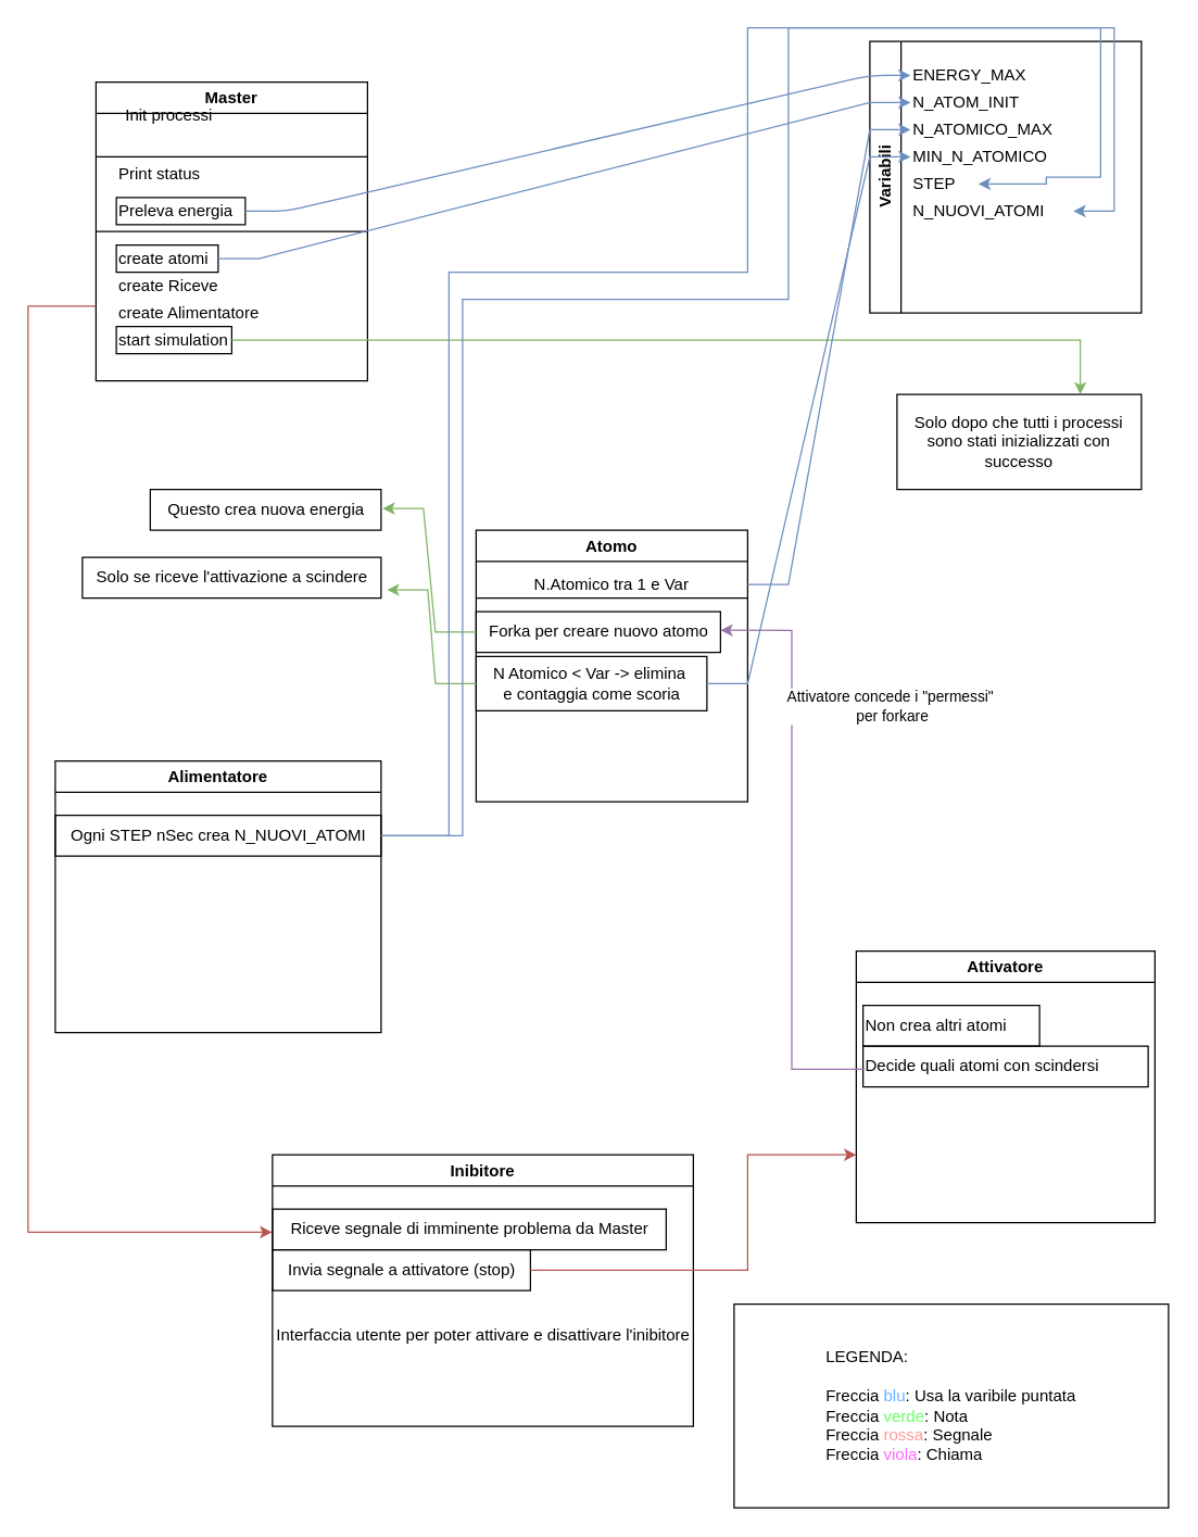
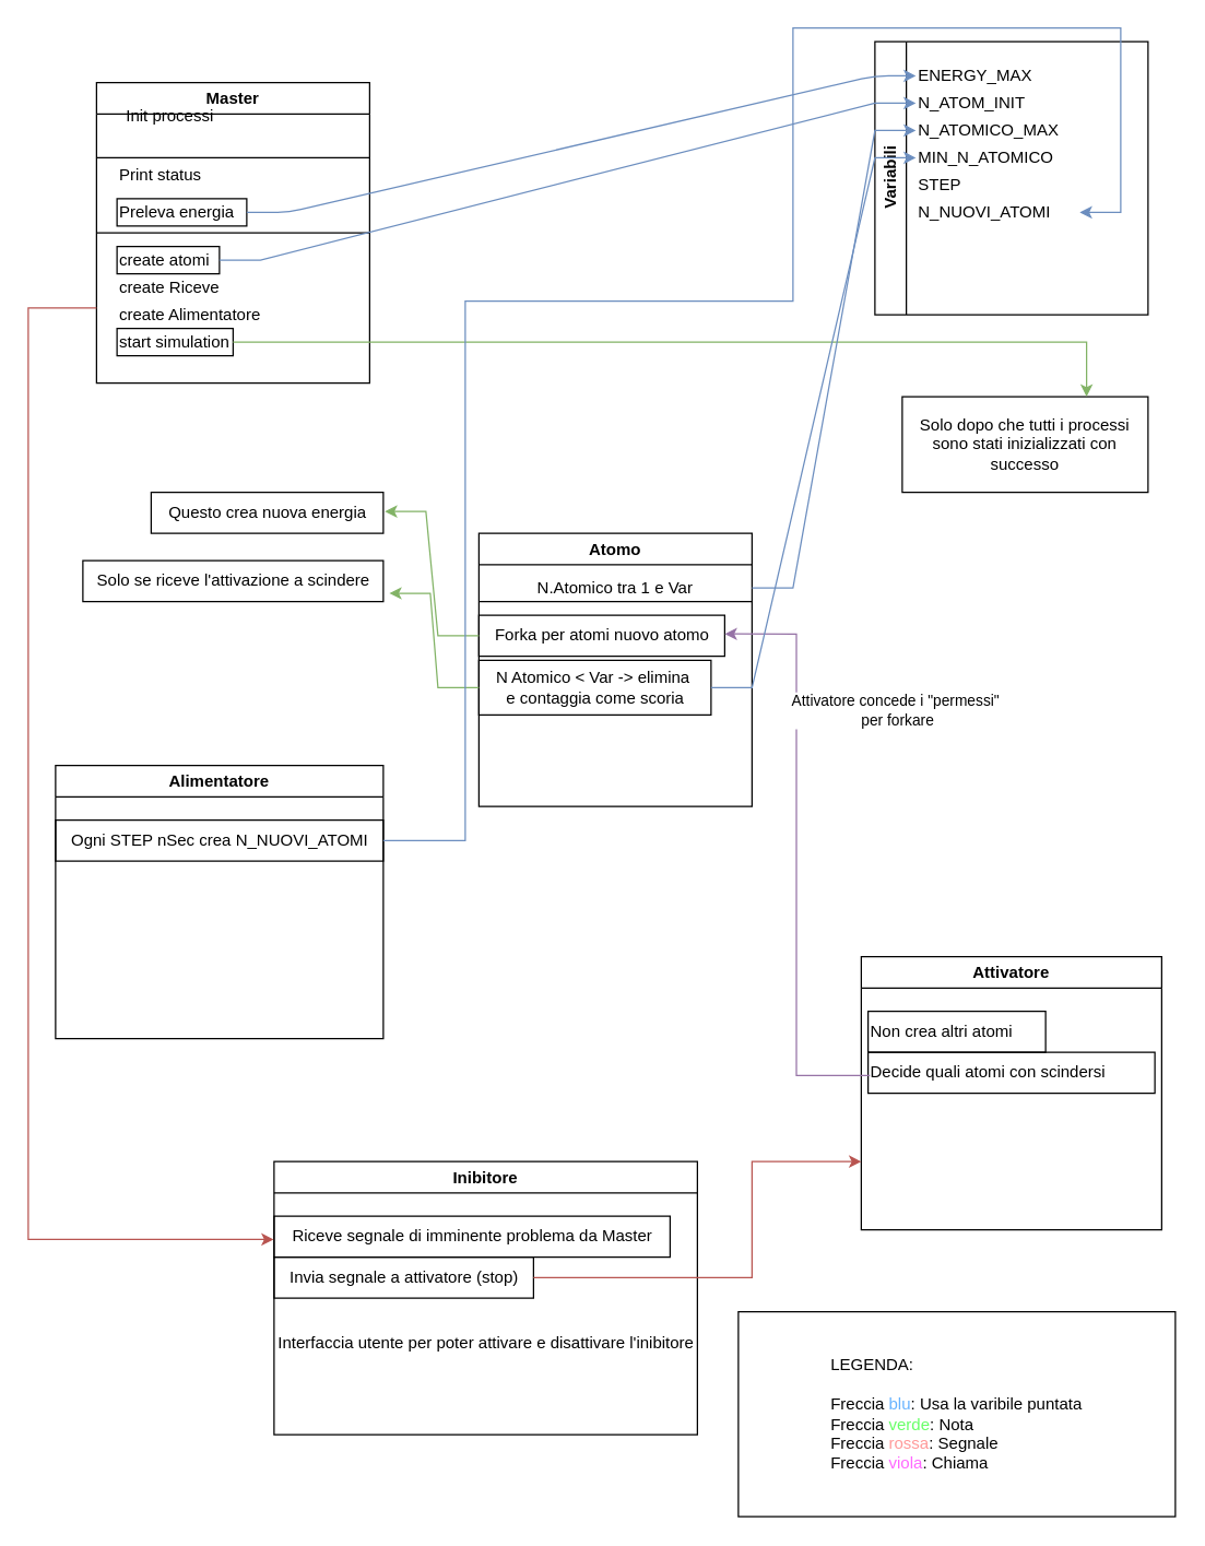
  <mxCell id="0" />
  <mxCell id="1" parent="0" />
  <mxCell id="2" value="Master" style="swimlane;whiteSpace=wrap;html=1;" vertex="1" parent="1"><mxGeometry x="70" y="60" width="200" height="220" as="geometry" /></mxCell>
  <mxCell id="3" value="&lt;div&gt;Init processi&lt;/div&gt;" style="text;html=1;align=left;verticalAlign=middle;resizable=0;points=[];autosize=1;strokeColor=none;fillColor=none;" vertex="1" parent="2"><mxGeometry x="20" y="10" width="90" height="30" as="geometry" /></mxCell>
  <mxCell id="4" value="&lt;div&gt;Print status&lt;/div&gt;" style="text;html=1;strokeColor=none;fillColor=none;align=left;verticalAlign=middle;whiteSpace=wrap;rounded=0;" vertex="1" parent="2"><mxGeometry x="15" y="60" width="85" height="15" as="geometry" /></mxCell>
  <mxCell id="5" value="&lt;div&gt;Preleva energia&lt;/div&gt;" style="text;html=1;strokeColor=default;fillColor=none;align=left;verticalAlign=middle;whiteSpace=wrap;rounded=0;" vertex="1" parent="2"><mxGeometry x="15" y="85" width="95" height="20" as="geometry" /></mxCell>
  <mxCell id="6" value="create atomi" style="text;html=1;strokeColor=default;fillColor=none;align=left;verticalAlign=middle;whiteSpace=wrap;rounded=0;" vertex="1" parent="2"><mxGeometry x="15" y="120" width="75" height="20" as="geometry" /></mxCell>
  <mxCell id="7" value="create Riceve" style="text;html=1;strokeColor=none;fillColor=none;align=left;verticalAlign=middle;whiteSpace=wrap;rounded=0;" vertex="1" parent="2"><mxGeometry x="15" y="140" width="95" height="20" as="geometry" /></mxCell>
  <mxCell id="8" value="create Alimentatore" style="text;html=1;strokeColor=none;fillColor=none;align=left;verticalAlign=middle;whiteSpace=wrap;rounded=0;" vertex="1" parent="2"><mxGeometry x="15" y="160" width="115" height="20" as="geometry" /></mxCell>
  <mxCell id="9" value="start simulation" style="text;html=1;strokeColor=default;fillColor=none;align=left;verticalAlign=middle;whiteSpace=wrap;rounded=0;" vertex="1" parent="2"><mxGeometry x="15" y="180" width="85" height="20" as="geometry" /></mxCell>
  <mxCell id="10" value="" style="endArrow=none;html=1;rounded=0;" edge="1" parent="1"><mxGeometry width="50" height="50" relative="1" as="geometry"><mxPoint x="70" y="170" as="sourcePoint" /><mxPoint x="270" y="170" as="targetPoint" /></mxGeometry></mxCell>
  <mxCell id="11" value="&lt;div&gt;Variabili&lt;/div&gt;" style="swimlane;horizontal=0;whiteSpace=wrap;html=1;" vertex="1" parent="1"><mxGeometry x="640" y="30" width="200" height="200" as="geometry" /></mxCell>
  <mxCell id="12" value="ENERGY_MAX" style="text;html=1;strokeColor=none;fillColor=none;align=left;verticalAlign=middle;whiteSpace=wrap;rounded=0;" vertex="1" parent="11"><mxGeometry x="30" y="10" width="60" height="30" as="geometry" /></mxCell>
  <mxCell id="13" value="&lt;div&gt;N_ATOM_INIT&lt;/div&gt;" style="text;html=1;strokeColor=none;fillColor=none;align=left;verticalAlign=middle;whiteSpace=wrap;rounded=0;" vertex="1" parent="11"><mxGeometry x="30" y="30" width="60" height="30" as="geometry" /></mxCell>
  <mxCell id="14" value="N_ATOMICO_MAX" style="text;html=1;align=left;verticalAlign=middle;resizable=0;points=[];autosize=1;strokeColor=none;fillColor=none;" vertex="1" parent="11"><mxGeometry x="30" y="50" width="130" height="30" as="geometry" /></mxCell>
  <mxCell id="15" value="MIN_N_ATOMICO" style="text;html=1;align=left;verticalAlign=middle;resizable=0;points=[];autosize=1;strokeColor=none;fillColor=none;" vertex="1" parent="11"><mxGeometry x="30" y="70" width="120" height="30" as="geometry" /></mxCell>
  <mxCell id="16" value="STEP" style="text;html=1;align=left;verticalAlign=middle;resizable=0;points=[];autosize=1;strokeColor=none;fillColor=none;" vertex="1" parent="11"><mxGeometry x="30" y="90" width="50" height="30" as="geometry" /></mxCell>
  <mxCell id="17" value="N_NUOVI_ATOMI" style="text;html=1;align=left;verticalAlign=middle;resizable=0;points=[];autosize=1;strokeColor=none;fillColor=none;" vertex="1" parent="11"><mxGeometry x="30" y="110" width="120" height="30" as="geometry" /></mxCell>
  <mxCell id="18" style="edgeStyle=entityRelationEdgeStyle;rounded=1;orthogonalLoop=1;jettySize=auto;html=1;exitX=1;exitY=0.5;exitDx=0;exitDy=0;entryX=0;entryY=0.5;entryDx=0;entryDy=0;fillColor=#dae8fc;strokeColor=#6c8ebf;" edge="1" parent="1" source="5" target="12"><mxGeometry relative="1" as="geometry" /></mxCell>
  <mxCell id="19" style="edgeStyle=entityRelationEdgeStyle;rounded=0;orthogonalLoop=1;jettySize=auto;html=1;exitX=1;exitY=0.5;exitDx=0;exitDy=0;entryX=0;entryY=0.5;entryDx=0;entryDy=0;fillColor=#dae8fc;strokeColor=#6c8ebf;" edge="1" parent="1" source="6" target="13"><mxGeometry relative="1" as="geometry" /></mxCell>
  <mxCell id="20" value="Solo dopo che tutti i processi sono stati inizializzati con successo" style="rounded=0;whiteSpace=wrap;html=1;" vertex="1" parent="1"><mxGeometry x="660" y="290" width="180" height="70" as="geometry" /></mxCell>
  <mxCell id="21" style="edgeStyle=orthogonalEdgeStyle;rounded=0;orthogonalLoop=1;jettySize=auto;html=1;exitX=1;exitY=0.5;exitDx=0;exitDy=0;entryX=0.75;entryY=0;entryDx=0;entryDy=0;fillColor=#d5e8d4;strokeColor=#82b366;" edge="1" parent="1" source="9" target="20"><mxGeometry relative="1" as="geometry" /></mxCell>
  <mxCell id="22" value="&lt;div align=&quot;left&quot;&gt;LEGENDA:&lt;/div&gt;&lt;div align=&quot;left&quot;&gt;&lt;br&gt;&lt;/div&gt;&lt;div align=&quot;left&quot;&gt;Freccia &lt;font color=&quot;#66b2ff&quot;&gt;blu&lt;/font&gt;: Usa la varibile puntata&lt;/div&gt;&lt;div align=&quot;left&quot;&gt;Freccia &lt;font color=&quot;#66ff66&quot;&gt;verde&lt;/font&gt;: Nota&lt;/div&gt;&lt;div align=&quot;left&quot;&gt;Freccia &lt;font color=&quot;#ff9999&quot;&gt;rossa&lt;/font&gt;: Segnale&lt;/div&gt;&lt;div align=&quot;left&quot;&gt;Freccia &lt;font color=&quot;#ff66ff&quot;&gt;viola&lt;/font&gt;: Chiama&lt;/div&gt;" style="rounded=0;whiteSpace=wrap;html=1;" vertex="1" parent="1"><mxGeometry x="540" y="960" width="320" height="150" as="geometry" /></mxCell>
  <mxCell id="23" value="Atomo" style="swimlane;whiteSpace=wrap;html=1;" vertex="1" parent="1"><mxGeometry x="350" y="390" width="200" height="200" as="geometry" /></mxCell>
  <mxCell id="24" value="N.Atomico tra 1 e Var" style="text;html=1;strokeColor=none;fillColor=none;align=center;verticalAlign=middle;whiteSpace=wrap;rounded=0;" vertex="1" parent="23"><mxGeometry y="30" width="200" height="20" as="geometry" /></mxCell>
- <mxCell id="25" value="Forka per creare nuovo atomo" style="text;html=1;align=center;verticalAlign=middle;resizable=0;points=[];autosize=1;strokeColor=default;fillColor=none;" vertex="1" parent="23"><mxGeometry y="60" width="180" height="30" as="geometry" /></mxCell>
+ <mxCell id="25" value="Forka per atomi nuovo atomo" style="text;html=1;align=center;verticalAlign=middle;resizable=0;points=[];autosize=1;strokeColor=default;fillColor=none;" vertex="1" parent="23"><mxGeometry y="60" width="180" height="30" as="geometry" /></mxCell>
  <mxCell id="26" value="&lt;div&gt;N Atomico &amp;lt; Var -&amp;gt; elimina&amp;nbsp;&lt;/div&gt;&lt;div&gt;e contaggia come scoria&lt;/div&gt;" style="text;html=1;align=center;verticalAlign=middle;resizable=0;points=[];autosize=1;strokeColor=default;fillColor=none;" vertex="1" parent="23"><mxGeometry y="93" width="170" height="40" as="geometry" /></mxCell>
  <mxCell id="27" value="" style="endArrow=none;html=1;rounded=0;exitX=0;exitY=0.25;exitDx=0;exitDy=0;entryX=1;entryY=0.25;entryDx=0;entryDy=0;" edge="1" parent="1" source="2" target="2"><mxGeometry width="50" height="50" relative="1" as="geometry"><mxPoint x="410" y="490" as="sourcePoint" /><mxPoint x="460" y="440" as="targetPoint" /></mxGeometry></mxCell>
  <mxCell id="28" value="Alimentatore" style="swimlane;whiteSpace=wrap;html=1;" vertex="1" parent="1"><mxGeometry x="40" y="560" width="240" height="200" as="geometry" /></mxCell>
  <mxCell id="29" value="Ogni STEP nSec crea N_NUOVI_ATOMI" style="text;html=1;align=center;verticalAlign=middle;resizable=0;points=[];autosize=1;strokeColor=default;fillColor=none;" vertex="1" parent="28"><mxGeometry y="40" width="240" height="30" as="geometry" /></mxCell>
  <mxCell id="30" value="Attivatore" style="swimlane;whiteSpace=wrap;html=1;" vertex="1" parent="1"><mxGeometry x="630" y="700" width="220" height="200" as="geometry" /></mxCell>
  <mxCell id="31" value="Non crea altri atomi" style="text;html=1;align=left;verticalAlign=middle;resizable=0;points=[];autosize=1;strokeColor=default;fillColor=none;" vertex="1" parent="30"><mxGeometry x="5" y="40" width="130" height="30" as="geometry" /></mxCell>
  <mxCell id="32" value="Decide quali atomi con scindersi" style="text;html=1;align=left;verticalAlign=middle;resizable=0;points=[];autosize=1;strokeColor=default;fillColor=none;" vertex="1" parent="30"><mxGeometry x="5" y="70" width="210" height="30" as="geometry" /></mxCell>
  <mxCell id="33" value="Inibitore" style="swimlane;whiteSpace=wrap;html=1;" vertex="1" parent="1"><mxGeometry x="200" y="850" width="310" height="200" as="geometry" /></mxCell>
  <mxCell id="34" value="Riceve segnale di imminente problema da Master" style="text;html=1;align=center;verticalAlign=middle;resizable=0;points=[];autosize=1;strokeColor=default;fillColor=none;" vertex="1" parent="33"><mxGeometry y="40" width="290" height="30" as="geometry" /></mxCell>
  <mxCell id="35" value="Invia segnale a attivatore (stop)" style="text;html=1;align=center;verticalAlign=middle;resizable=0;points=[];autosize=1;strokeColor=default;fillColor=none;" vertex="1" parent="33"><mxGeometry y="70" width="190" height="30" as="geometry" /></mxCell>
  <mxCell id="36" value="Interfaccia utente per poter attivare e disattivare l'inibitore" style="text;html=1;align=center;verticalAlign=middle;resizable=0;points=[];autosize=1;strokeColor=none;fillColor=none;" vertex="1" parent="33"><mxGeometry x="-10" y="118" width="330" height="30" as="geometry" /></mxCell>
  <mxCell id="37" value="" style="endArrow=none;html=1;rounded=0;entryX=1;entryY=0.25;entryDx=0;entryDy=0;exitX=0;exitY=0.25;exitDx=0;exitDy=0;" edge="1" parent="1" source="23" target="23"><mxGeometry width="50" height="50" relative="1" as="geometry"><mxPoint x="320" y="490" as="sourcePoint" /><mxPoint x="370" y="440" as="targetPoint" /></mxGeometry></mxCell>
  <mxCell id="38" style="edgeStyle=entityRelationEdgeStyle;rounded=0;orthogonalLoop=1;jettySize=auto;html=1;exitX=1;exitY=0.5;exitDx=0;exitDy=0;fillColor=#dae8fc;strokeColor=#6c8ebf;" edge="1" parent="1" source="24" target="14"><mxGeometry relative="1" as="geometry" /></mxCell>
  <mxCell id="39" style="edgeStyle=orthogonalEdgeStyle;rounded=0;orthogonalLoop=1;jettySize=auto;html=1;exitX=0.006;exitY=0.567;exitDx=0;exitDy=0;entryX=1;entryY=0.456;entryDx=0;entryDy=0;entryPerimeter=0;fillColor=#e1d5e7;strokeColor=#9673a6;exitPerimeter=0;" edge="1" parent="1" source="32" target="25"><mxGeometry relative="1" as="geometry" /></mxCell>
  <mxCell id="40" value="&lt;div&gt;Attivatore concede i &quot;permessi&quot;&lt;/div&gt;&lt;div&gt;&amp;nbsp;per forkare&lt;/div&gt;" style="edgeLabel;html=1;align=center;verticalAlign=middle;resizable=0;points=[];" vertex="1" connectable="0" parent="39"><mxGeometry x="0.495" y="1" relative="1" as="geometry"><mxPoint x="73" as="offset" /></mxGeometry></mxCell>
  <mxCell id="41" value="Questo crea nuova energia" style="text;html=1;align=center;verticalAlign=middle;resizable=0;points=[];autosize=1;strokeColor=default;fillColor=none;" vertex="1" parent="1"><mxGeometry x="110" y="360" width="170" height="30" as="geometry" /></mxCell>
  <mxCell id="42" style="edgeStyle=entityRelationEdgeStyle;rounded=0;orthogonalLoop=1;jettySize=auto;html=1;entryX=1.007;entryY=0.467;entryDx=0;entryDy=0;entryPerimeter=0;fillColor=#d5e8d4;strokeColor=#82b366;" edge="1" parent="1" source="25" target="41"><mxGeometry relative="1" as="geometry" /></mxCell>
  <mxCell id="43" style="edgeStyle=entityRelationEdgeStyle;rounded=0;orthogonalLoop=1;jettySize=auto;html=1;fillColor=#dae8fc;strokeColor=#6c8ebf;" edge="1" parent="1" source="26" target="15"><mxGeometry relative="1" as="geometry" /></mxCell>
  <mxCell id="44" value="Solo se riceve l'attivazione a scindere" style="text;html=1;align=center;verticalAlign=middle;resizable=0;points=[];autosize=1;strokeColor=default;fillColor=none;" vertex="1" parent="1"><mxGeometry x="60" y="410" width="220" height="30" as="geometry" /></mxCell>
  <mxCell id="45" style="edgeStyle=entityRelationEdgeStyle;rounded=0;orthogonalLoop=1;jettySize=auto;html=1;entryX=1.02;entryY=0.797;entryDx=0;entryDy=0;entryPerimeter=0;fillColor=#d5e8d4;strokeColor=#82b366;" edge="1" parent="1" source="26" target="44"><mxGeometry relative="1" as="geometry"><Array as="points"><mxPoint x="300" y="470" /><mxPoint x="300" y="470" /><mxPoint x="300" y="450" /></Array></mxGeometry></mxCell>
- <mxCell id="46" style="edgeStyle=orthogonalEdgeStyle;rounded=0;orthogonalLoop=1;jettySize=auto;html=1;fillColor=#dae8fc;strokeColor=#6c8ebf;" edge="1" parent="1" source="29" target="16"><mxGeometry relative="1" as="geometry"><mxPoint x="730" y="130" as="targetPoint" /><Array as="points"><mxPoint x="330" y="615" /><mxPoint x="330" y="200" /><mxPoint x="550" y="200" /><mxPoint x="550" y="20" /><mxPoint x="810" y="20" /><mxPoint x="810" y="130" /><mxPoint x="770" y="130" /><mxPoint x="770" y="135" /></Array></mxGeometry></mxCell>
  <mxCell id="47" style="edgeStyle=orthogonalEdgeStyle;rounded=0;orthogonalLoop=1;jettySize=auto;html=1;fillColor=#dae8fc;strokeColor=#6c8ebf;" edge="1" parent="1" source="29" target="17"><mxGeometry relative="1" as="geometry"><Array as="points"><mxPoint x="340" y="615" /><mxPoint x="340" y="220" /><mxPoint x="580" y="220" /><mxPoint x="580" y="20" /><mxPoint x="820" y="20" /><mxPoint x="820" y="155" /></Array></mxGeometry></mxCell>
  <mxCell id="48" style="edgeStyle=orthogonalEdgeStyle;rounded=0;orthogonalLoop=1;jettySize=auto;html=1;entryX=0;entryY=0.75;entryDx=0;entryDy=0;fillColor=#f8cecc;strokeColor=#b85450;" edge="1" parent="1" source="35" target="30"><mxGeometry relative="1" as="geometry"><Array as="points"><mxPoint x="550" y="935" /><mxPoint x="550" y="850" /></Array></mxGeometry></mxCell>
  <mxCell id="49" style="edgeStyle=orthogonalEdgeStyle;rounded=0;orthogonalLoop=1;jettySize=auto;html=1;exitX=0;exitY=0.75;exitDx=0;exitDy=0;entryX=-0.001;entryY=0.567;entryDx=0;entryDy=0;entryPerimeter=0;fillColor=#f8cecc;strokeColor=#b85450;" edge="1" parent="1" source="2" target="34"><mxGeometry relative="1" as="geometry"><Array as="points"><mxPoint x="20" y="225" /><mxPoint x="20" y="907" /></Array></mxGeometry></mxCell>
